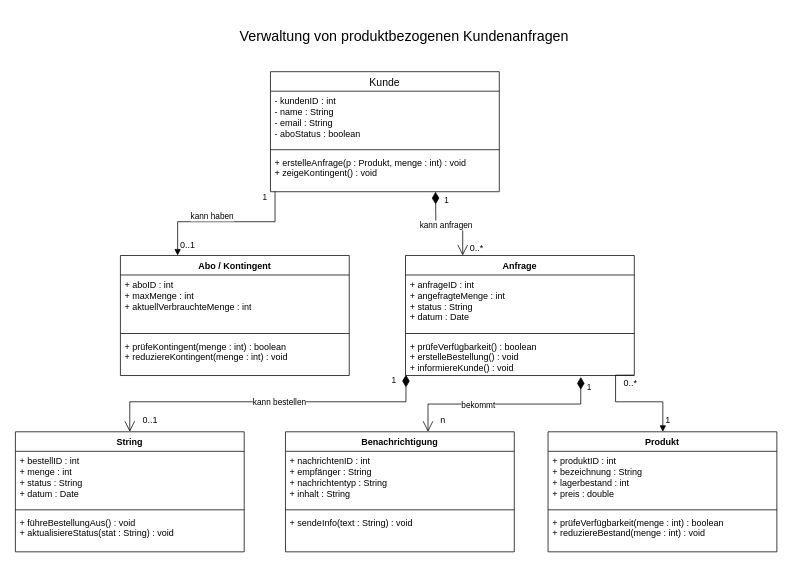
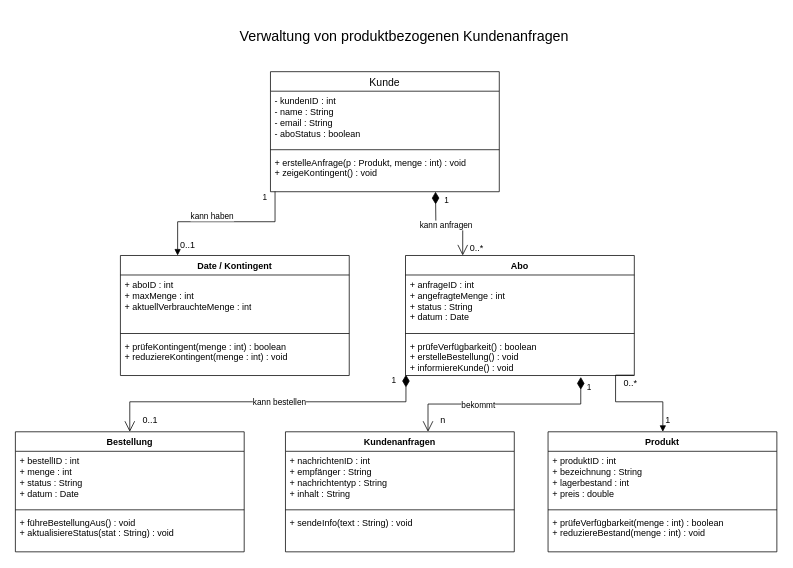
  <mxCell id="0" />
  <mxCell id="1" parent="0" />
  <mxCell id="2" value="&lt;span style=&quot;font-size: 14px; font-weight: 400;&quot;&gt;Kunde&lt;/span&gt;" style="swimlane;fontStyle=1;align=center;verticalAlign=top;childLayout=stackLayout;horizontal=1;startSize=26;horizontalStack=0;resizeParent=1;resizeParentMax=0;resizeLast=0;collapsible=1;marginBottom=0;whiteSpace=wrap;html=1;" parent="1" vertex="1"><mxGeometry x="360" y="95" width="305" height="160" as="geometry"><mxRectangle x="30" y="100" width="80" height="30" as="alternateBounds" /></mxGeometry></mxCell>
  <mxCell id="3" value="- kundenID : int&lt;br&gt;- name : String&lt;br&gt;- email : String&lt;br&gt;- aboStatus : boolean&lt;br&gt;&lt;div&gt;&lt;br/&gt;&lt;/div&gt;" style="text;strokeColor=none;fillColor=none;align=left;verticalAlign=top;spacingLeft=4;spacingRight=4;overflow=hidden;rotatable=0;points=[[0,0.5],[1,0.5]];portConstraint=eastwest;whiteSpace=wrap;html=1;" parent="2" vertex="1"><mxGeometry y="26" width="305" height="74" as="geometry" /></mxCell>
  <mxCell id="4" value="" style="line;strokeWidth=1;fillColor=none;align=left;verticalAlign=middle;spacingTop=-1;spacingLeft=3;spacingRight=3;rotatable=0;labelPosition=right;points=[];portConstraint=eastwest;strokeColor=inherit;" parent="2" vertex="1"><mxGeometry y="100" width="305" height="8" as="geometry" /></mxCell>
  <mxCell id="5" value="&lt;div&gt;+ erstelleAnfrage(p : Produkt, menge : int) : void&lt;/div&gt;&lt;div&gt;+ zeigeKontingent() : void&lt;/div&gt;&lt;div&gt;&lt;br&gt;&lt;/div&gt;" style="text;strokeColor=none;fillColor=none;align=left;verticalAlign=top;spacingLeft=4;spacingRight=4;overflow=hidden;rotatable=0;points=[[0,0.5],[1,0.5]];portConstraint=eastwest;whiteSpace=wrap;html=1;" parent="2" vertex="1"><mxGeometry y="108" width="305" height="52" as="geometry" /></mxCell>
- <mxCell id="6" value="Abo / Kontingent" style="swimlane;align=center;verticalAlign=top;childLayout=stackLayout;horizontal=1;startSize=26;horizontalStack=0;resizeParent=1;resizeParentMax=0;resizeLast=0;collapsible=1;marginBottom=0;whiteSpace=wrap;html=1;" vertex="1" parent="1"><mxGeometry x="160" y="340" width="305" height="160" as="geometry" /></mxCell>
+ <mxCell id="6" value="Date / Kontingent" style="swimlane;align=center;verticalAlign=top;childLayout=stackLayout;horizontal=1;startSize=26;horizontalStack=0;resizeParent=1;resizeParentMax=0;resizeLast=0;collapsible=1;marginBottom=0;whiteSpace=wrap;html=1;" vertex="1" parent="1"><mxGeometry x="160" y="340" width="305" height="160" as="geometry" /></mxCell>
  <mxCell id="7" value="+ aboID : int&#10;+ maxMenge : int&#10;+ aktuellVerbrauchteMenge : int&#10;" style="text;strokeColor=none;fillColor=none;align=left;verticalAlign=top;spacingLeft=4;spacingRight=4;overflow=hidden;rotatable=0;points=[[0,0.5],[1,0.5]];portConstraint=eastwest;whiteSpace=wrap;html=1;" vertex="1" parent="6"><mxGeometry y="26" width="305" height="74" as="geometry" /></mxCell>
  <mxCell id="8" value="" style="line;strokeWidth=1;fillColor=none;align=left;verticalAlign=middle;spacingTop=-1;spacingLeft=3;spacingRight=3;rotatable=0;labelPosition=right;points=[];portConstraint=eastwest;strokeColor=inherit;" vertex="1" parent="6"><mxGeometry y="100" width="305" height="8" as="geometry" /></mxCell>
  <mxCell id="9" value="+ prüfeKontingent(menge : int) : boolean&#10;+ reduziereKontingent(menge : int) : void&#10;" style="text;strokeColor=none;fillColor=none;align=left;verticalAlign=top;spacingLeft=4;spacingRight=4;overflow=hidden;rotatable=0;points=[[0,0.5],[1,0.5]];portConstraint=eastwest;whiteSpace=wrap;html=1;" vertex="1" parent="6"><mxGeometry y="108" width="305" height="52" as="geometry" /></mxCell>
  <mxCell id="10" value="Produkt" style="swimlane;align=center;verticalAlign=top;childLayout=stackLayout;horizontal=1;startSize=26;horizontalStack=0;resizeParent=1;resizeParentMax=0;resizeLast=0;collapsible=1;marginBottom=0;whiteSpace=wrap;html=1;" vertex="1" parent="1"><mxGeometry x="730" y="575" width="305" height="160" as="geometry" /></mxCell>
  <mxCell id="11" value="+ produktID : int&#10;+ bezeichnung : String&#10;+ lagerbestand : int&#10;+ preis : double" style="text;strokeColor=none;fillColor=none;align=left;verticalAlign=top;spacingLeft=4;spacingRight=4;overflow=hidden;rotatable=0;points=[[0,0.5],[1,0.5]];portConstraint=eastwest;whiteSpace=wrap;html=1;" vertex="1" parent="10"><mxGeometry y="26" width="305" height="74" as="geometry" /></mxCell>
  <mxCell id="12" value="" style="line;strokeWidth=1;fillColor=none;align=left;verticalAlign=middle;spacingTop=-1;spacingLeft=3;spacingRight=3;rotatable=0;labelPosition=right;points=[];portConstraint=eastwest;strokeColor=inherit;" vertex="1" parent="10"><mxGeometry y="100" width="305" height="8" as="geometry" /></mxCell>
  <mxCell id="13" value="+ prüfeVerfügbarkeit(menge : int) : boolean&#10;+ reduziereBestand(menge : int) : void&#10;" style="text;strokeColor=none;fillColor=none;align=left;verticalAlign=top;spacingLeft=4;spacingRight=4;overflow=hidden;rotatable=0;points=[[0,0.5],[1,0.5]];portConstraint=eastwest;whiteSpace=wrap;html=1;" vertex="1" parent="10"><mxGeometry y="108" width="305" height="52" as="geometry" /></mxCell>
- <mxCell id="14" value="Anfrage" style="swimlane;align=center;verticalAlign=top;childLayout=stackLayout;horizontal=1;startSize=26;horizontalStack=0;resizeParent=1;resizeParentMax=0;resizeLast=0;collapsible=1;marginBottom=0;whiteSpace=wrap;html=1;" vertex="1" parent="1"><mxGeometry x="540" y="340" width="305" height="160" as="geometry" /></mxCell>
+ <mxCell id="14" value="Abo" style="swimlane;align=center;verticalAlign=top;childLayout=stackLayout;horizontal=1;startSize=26;horizontalStack=0;resizeParent=1;resizeParentMax=0;resizeLast=0;collapsible=1;marginBottom=0;whiteSpace=wrap;html=1;" vertex="1" parent="1"><mxGeometry x="540" y="340" width="305" height="160" as="geometry" /></mxCell>
  <mxCell id="15" value="+ anfrageID : int&#10;+ angefragteMenge : int&#10;+ status : String&#10;+ datum : Date" style="text;strokeColor=none;fillColor=none;align=left;verticalAlign=top;spacingLeft=4;spacingRight=4;overflow=hidden;rotatable=0;points=[[0,0.5],[1,0.5]];portConstraint=eastwest;whiteSpace=wrap;html=1;" vertex="1" parent="14"><mxGeometry y="26" width="305" height="74" as="geometry" /></mxCell>
  <mxCell id="16" value="" style="line;strokeWidth=1;fillColor=none;align=left;verticalAlign=middle;spacingTop=-1;spacingLeft=3;spacingRight=3;rotatable=0;labelPosition=right;points=[];portConstraint=eastwest;strokeColor=inherit;" vertex="1" parent="14"><mxGeometry y="100" width="305" height="8" as="geometry" /></mxCell>
  <mxCell id="17" value="+ prüfeVerfügbarkeit() : boolean&#10;+ erstelleBestellung() : void&#10;+ informiereKunde() : void" style="text;strokeColor=none;fillColor=none;align=left;verticalAlign=top;spacingLeft=4;spacingRight=4;overflow=hidden;rotatable=0;points=[[0,0.5],[1,0.5]];portConstraint=eastwest;whiteSpace=wrap;html=1;" vertex="1" parent="14"><mxGeometry y="108" width="305" height="52" as="geometry" /></mxCell>
- <mxCell id="18" value="String" style="swimlane;align=center;verticalAlign=top;childLayout=stackLayout;horizontal=1;startSize=26;horizontalStack=0;resizeParent=1;resizeParentMax=0;resizeLast=0;collapsible=1;marginBottom=0;whiteSpace=wrap;html=1;" vertex="1" parent="1"><mxGeometry x="20" y="575" width="305" height="160" as="geometry" /></mxCell>
+ <mxCell id="18" value="Bestellung" style="swimlane;align=center;verticalAlign=top;childLayout=stackLayout;horizontal=1;startSize=26;horizontalStack=0;resizeParent=1;resizeParentMax=0;resizeLast=0;collapsible=1;marginBottom=0;whiteSpace=wrap;html=1;" vertex="1" parent="1"><mxGeometry x="20" y="575" width="305" height="160" as="geometry" /></mxCell>
  <mxCell id="19" value="+ bestellID : int&#10;+ menge : int&#10;+ status : String&#10;+ datum : Date" style="text;strokeColor=none;fillColor=none;align=left;verticalAlign=top;spacingLeft=4;spacingRight=4;overflow=hidden;rotatable=0;points=[[0,0.5],[1,0.5]];portConstraint=eastwest;whiteSpace=wrap;html=1;" vertex="1" parent="18"><mxGeometry y="26" width="305" height="74" as="geometry" /></mxCell>
  <mxCell id="20" value="" style="line;strokeWidth=1;fillColor=none;align=left;verticalAlign=middle;spacingTop=-1;spacingLeft=3;spacingRight=3;rotatable=0;labelPosition=right;points=[];portConstraint=eastwest;strokeColor=inherit;" vertex="1" parent="18"><mxGeometry y="100" width="305" height="8" as="geometry" /></mxCell>
  <mxCell id="21" value="+ führeBestellungAus() : void&#10;+ aktualisiereStatus(stat : String) : void" style="text;strokeColor=none;fillColor=none;align=left;verticalAlign=top;spacingLeft=4;spacingRight=4;overflow=hidden;rotatable=0;points=[[0,0.5],[1,0.5]];portConstraint=eastwest;whiteSpace=wrap;html=1;" vertex="1" parent="18"><mxGeometry y="108" width="305" height="52" as="geometry" /></mxCell>
  <mxCell id="22" value="Verwaltung von produktbezogenen Kundenanfragen" style="text;align=center;verticalAlign=middle;spacingLeft=3;spacingRight=3;strokeColor=none;rotatable=0;points=[[0,0.5],[1,0.5]];portConstraint=eastwest;html=1;fontSize=19;" vertex="1" parent="1"><mxGeometry x="212.5" y="20" width="650" height="56" as="geometry" /></mxCell>
- <mxCell id="23" value="Benachrichtigung" style="swimlane;align=center;verticalAlign=top;childLayout=stackLayout;horizontal=1;startSize=26;horizontalStack=0;resizeParent=1;resizeParentMax=0;resizeLast=0;collapsible=1;marginBottom=0;whiteSpace=wrap;html=1;" vertex="1" parent="1"><mxGeometry x="380" y="575" width="305" height="160" as="geometry" /></mxCell>
+ <mxCell id="23" value="Kundenanfragen" style="swimlane;align=center;verticalAlign=top;childLayout=stackLayout;horizontal=1;startSize=26;horizontalStack=0;resizeParent=1;resizeParentMax=0;resizeLast=0;collapsible=1;marginBottom=0;whiteSpace=wrap;html=1;" vertex="1" parent="1"><mxGeometry x="380" y="575" width="305" height="160" as="geometry" /></mxCell>
  <mxCell id="24" value="+ nachrichtenID : int&#10;+ empfänger : String&#10;+ nachrichtentyp : String&#10;+ inhalt : String" style="text;strokeColor=none;fillColor=none;align=left;verticalAlign=top;spacingLeft=4;spacingRight=4;overflow=hidden;rotatable=0;points=[[0,0.5],[1,0.5]];portConstraint=eastwest;whiteSpace=wrap;html=1;" vertex="1" parent="23"><mxGeometry y="26" width="305" height="74" as="geometry" /></mxCell>
  <mxCell id="25" value="" style="line;strokeWidth=1;fillColor=none;align=left;verticalAlign=middle;spacingTop=-1;spacingLeft=3;spacingRight=3;rotatable=0;labelPosition=right;points=[];portConstraint=eastwest;strokeColor=inherit;" vertex="1" parent="23"><mxGeometry y="100" width="305" height="8" as="geometry" /></mxCell>
  <mxCell id="26" value="+ sendeInfo(text : String) : void" style="text;strokeColor=none;fillColor=none;align=left;verticalAlign=top;spacingLeft=4;spacingRight=4;overflow=hidden;rotatable=0;points=[[0,0.5],[1,0.5]];portConstraint=eastwest;whiteSpace=wrap;html=1;" vertex="1" parent="23"><mxGeometry y="108" width="305" height="52" as="geometry" /></mxCell>
  <mxCell id="27" value="0..1" style="text;html=1;whiteSpace=wrap;strokeColor=none;fillColor=none;align=center;verticalAlign=middle;rounded=0;" vertex="1" parent="1"><mxGeometry x="170" y="545" width="60" height="30" as="geometry" /></mxCell>
  <mxCell id="28" value="n" style="text;html=1;whiteSpace=wrap;strokeColor=none;fillColor=none;align=center;verticalAlign=middle;rounded=0;" vertex="1" parent="1"><mxGeometry x="560" y="545" width="60" height="30" as="geometry" /></mxCell>
  <mxCell id="29" value="0..1" style="text;html=1;whiteSpace=wrap;strokeColor=none;fillColor=none;align=center;verticalAlign=middle;rounded=0;" vertex="1" parent="1"><mxGeometry x="220" y="311" width="60" height="30" as="geometry" /></mxCell>
  <mxCell id="30" value="0..*" style="text;html=1;whiteSpace=wrap;strokeColor=none;fillColor=none;align=center;verticalAlign=middle;rounded=0;" vertex="1" parent="1"><mxGeometry x="605" y="315" width="60" height="30" as="geometry" /></mxCell>
  <mxCell id="31" value="0..*" style="text;html=1;whiteSpace=wrap;strokeColor=none;fillColor=none;align=center;verticalAlign=middle;rounded=0;" vertex="1" parent="1"><mxGeometry x="810" y="495" width="60" height="30" as="geometry" /></mxCell>
  <mxCell id="32" value="1" style="text;html=1;whiteSpace=wrap;strokeColor=none;fillColor=none;align=center;verticalAlign=middle;rounded=0;" vertex="1" parent="1"><mxGeometry x="860" y="545" width="60" height="30" as="geometry" /></mxCell>
  <mxCell id="33" value="kann haben" style="endArrow=block;endFill=1;html=1;edgeStyle=orthogonalEdgeStyle;align=left;verticalAlign=top;rounded=0;exitX=0.02;exitY=0.995;exitDx=0;exitDy=0;exitPerimeter=0;entryX=0.25;entryY=0;entryDx=0;entryDy=0;" edge="1" parent="1" source="5" target="6"><mxGeometry x="0.431" y="-20" relative="1" as="geometry"><mxPoint x="390" y="295" as="sourcePoint" /><mxPoint x="360" y="335" as="targetPoint" /><Array as="points"><mxPoint x="366" y="295" /><mxPoint x="236" y="295" /></Array><mxPoint as="offset" /></mxGeometry></mxCell>
  <mxCell id="34" value="1" style="edgeLabel;resizable=0;html=1;align=left;verticalAlign=bottom;" connectable="0" vertex="1" parent="33"><mxGeometry x="-1" relative="1" as="geometry"><mxPoint x="-18" y="15" as="offset" /></mxGeometry></mxCell>
  <mxCell id="35" value="1" style="endArrow=open;html=1;endSize=12;startArrow=diamondThin;startSize=14;startFill=1;edgeStyle=orthogonalEdgeStyle;align=left;verticalAlign=bottom;rounded=0;entryX=0.25;entryY=0;entryDx=0;entryDy=0;" edge="1" parent="1" target="14"><mxGeometry x="-0.67" y="10" relative="1" as="geometry"><mxPoint x="580" y="255" as="sourcePoint" /><mxPoint x="740" y="255" as="targetPoint" /><mxPoint as="offset" /></mxGeometry></mxCell>
  <mxCell id="36" value="kann anfragen" style="edgeLabel;html=1;align=center;verticalAlign=middle;resizable=0;points=[];" vertex="1" connectable="0" parent="35"><mxGeometry x="-0.08" y="-1" relative="1" as="geometry"><mxPoint as="offset" /></mxGeometry></mxCell>
  <mxCell id="37" value="1" style="endArrow=open;html=1;endSize=12;startArrow=diamondThin;startSize=14;startFill=1;edgeStyle=orthogonalEdgeStyle;align=left;verticalAlign=bottom;rounded=0;exitX=0.002;exitY=0.979;exitDx=0;exitDy=0;exitPerimeter=0;entryX=0.5;entryY=0;entryDx=0;entryDy=0;" edge="1" parent="1" source="17" target="18"><mxGeometry x="-0.745" y="-20" relative="1" as="geometry"><mxPoint x="490" y="535" as="sourcePoint" /><mxPoint x="450" y="495" as="targetPoint" /><Array as="points"><mxPoint x="541" y="535" /><mxPoint x="173" y="535" /><mxPoint x="173" y="575" /></Array><mxPoint as="offset" /></mxGeometry></mxCell>
  <mxCell id="38" value="kann bestellen" style="edgeLabel;html=1;align=center;verticalAlign=middle;resizable=0;points=[];" vertex="1" connectable="0" parent="37"><mxGeometry x="-0.075" relative="1" as="geometry"><mxPoint as="offset" /></mxGeometry></mxCell>
  <mxCell id="39" value="1" style="endArrow=open;html=1;endSize=12;startArrow=diamondThin;startSize=14;startFill=1;edgeStyle=orthogonalEdgeStyle;align=left;verticalAlign=bottom;rounded=0;exitX=0.766;exitY=1.038;exitDx=0;exitDy=0;exitPerimeter=0;" edge="1" parent="1" source="17"><mxGeometry x="-0.834" y="6" relative="1" as="geometry"><mxPoint x="770" y="555" as="sourcePoint" /><mxPoint x="570" y="575" as="targetPoint" /><Array as="points"><mxPoint x="774" y="538" /><mxPoint x="570" y="538" /></Array><mxPoint as="offset" /></mxGeometry></mxCell>
  <mxCell id="40" value="bekommt" style="edgeLabel;html=1;align=center;verticalAlign=middle;resizable=0;points=[];" vertex="1" connectable="0" parent="39"><mxGeometry x="0.248" y="1" relative="1" as="geometry"><mxPoint as="offset" /></mxGeometry></mxCell>
  <mxCell id="41" value="" style="endArrow=block;endFill=1;html=1;edgeStyle=orthogonalEdgeStyle;align=left;verticalAlign=top;rounded=0;exitX=0.998;exitY=0.99;exitDx=0;exitDy=0;exitPerimeter=0;" edge="1" parent="1" source="17" target="10"><mxGeometry x="0.046" y="20" relative="1" as="geometry"><mxPoint x="670" y="445" as="sourcePoint" /><mxPoint x="830" y="445" as="targetPoint" /><Array as="points"><mxPoint x="820" y="500" /><mxPoint x="820" y="535" /><mxPoint x="883" y="535" /></Array><mxPoint as="offset" /></mxGeometry></mxCell>
